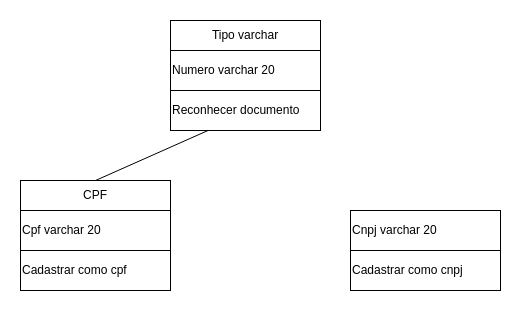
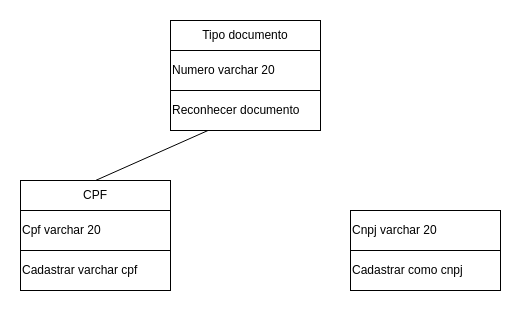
  <mxCell id="0" />
  <mxCell id="1" parent="0" />
- <mxCell id="2" value="Tipo varchar" style="rounded=0;whiteSpace=wrap;html=1;" vertex="1" parent="1"><mxGeometry x="170" y="20" width="150" height="30" as="geometry" /></mxCell>
+ <mxCell id="2" value="Tipo documento" style="rounded=0;whiteSpace=wrap;html=1;" vertex="1" parent="1"><mxGeometry x="170" y="20" width="150" height="30" as="geometry" /></mxCell>
  <mxCell id="3" value="Numero varchar 20" style="rounded=0;whiteSpace=wrap;html=1;align=left;" vertex="1" parent="1"><mxGeometry x="170" y="50" width="150" height="40" as="geometry" /></mxCell>
  <mxCell id="4" value="Reconhecer documento" style="rounded=0;whiteSpace=wrap;html=1;align=left;" vertex="1" parent="1"><mxGeometry x="170" y="90" width="150" height="40" as="geometry" /></mxCell>
  <mxCell id="5" value="CPF" style="rounded=0;whiteSpace=wrap;html=1;" vertex="1" parent="1"><mxGeometry x="20" y="180" width="150" height="30" as="geometry" /></mxCell>
  <mxCell id="6" value="Cpf varchar 20" style="rounded=0;whiteSpace=wrap;html=1;align=left;" vertex="1" parent="1"><mxGeometry x="20" y="210" width="150" height="40" as="geometry" /></mxCell>
- <mxCell id="7" value="Cadastrar como cpf" style="rounded=0;whiteSpace=wrap;html=1;align=left;" vertex="1" parent="1"><mxGeometry x="20" y="250" width="150" height="40" as="geometry" /></mxCell>
+ <mxCell id="7" value="Cadastrar varchar cpf" style="rounded=0;whiteSpace=wrap;html=1;align=left;" vertex="1" parent="1"><mxGeometry x="20" y="250" width="150" height="40" as="geometry" /></mxCell>
  <mxCell id="8" value="Cnpj varchar 20" style="rounded=0;whiteSpace=wrap;html=1;align=left;" vertex="1" parent="1"><mxGeometry x="350" y="210" width="150" height="40" as="geometry" /></mxCell>
  <mxCell id="9" value="Cadastrar como cnpj" style="rounded=0;whiteSpace=wrap;html=1;align=left;" vertex="1" parent="1"><mxGeometry x="350" y="250" width="150" height="40" as="geometry" /></mxCell>
  <mxCell id="10" value="" style="endArrow=none;html=1;rounded=0;entryX=0.5;entryY=0;entryDx=0;entryDy=0;exitX=0.25;exitY=1;exitDx=0;exitDy=0;" edge="1" parent="1" source="4" target="5"><mxGeometry width="50" height="50" relative="1" as="geometry"><mxPoint x="-120" y="170" as="sourcePoint" /><mxPoint x="-70" y="120" as="targetPoint" /></mxGeometry></mxCell>
